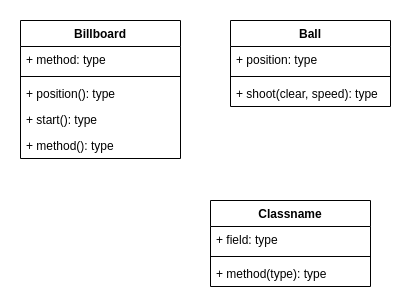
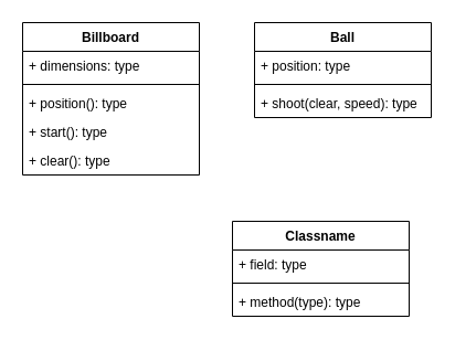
  <mxCell id="0" />
  <mxCell id="1" parent="0" />
  <mxCell id="2" value="Billboard" style="swimlane;fontStyle=1;align=center;verticalAlign=top;childLayout=stackLayout;horizontal=1;startSize=26;horizontalStack=0;resizeParent=1;resizeParentMax=0;resizeLast=0;collapsible=1;marginBottom=0;" parent="1" vertex="1"><mxGeometry x="20" y="20" width="160" height="138" as="geometry" /></mxCell>
- <mxCell id="3" value="+ method: type" style="text;strokeColor=none;fillColor=none;align=left;verticalAlign=top;spacingLeft=4;spacingRight=4;overflow=hidden;rotatable=0;points=[[0,0.5],[1,0.5]];portConstraint=eastwest;" parent="2" vertex="1"><mxGeometry y="26" width="160" height="26" as="geometry" /></mxCell>
+ <mxCell id="3" value="+ dimensions: type" style="text;strokeColor=none;fillColor=none;align=left;verticalAlign=top;spacingLeft=4;spacingRight=4;overflow=hidden;rotatable=0;points=[[0,0.5],[1,0.5]];portConstraint=eastwest;" parent="2" vertex="1"><mxGeometry y="26" width="160" height="26" as="geometry" /></mxCell>
  <mxCell id="4" value="" style="line;strokeWidth=1;fillColor=none;align=left;verticalAlign=middle;spacingTop=-1;spacingLeft=3;spacingRight=3;rotatable=0;labelPosition=right;points=[];portConstraint=eastwest;" parent="2" vertex="1"><mxGeometry y="52" width="160" height="8" as="geometry" /></mxCell>
  <mxCell id="5" value="+ position(): type" style="text;strokeColor=none;fillColor=none;align=left;verticalAlign=top;spacingLeft=4;spacingRight=4;overflow=hidden;rotatable=0;points=[[0,0.5],[1,0.5]];portConstraint=eastwest;" parent="2" vertex="1"><mxGeometry y="60" width="160" height="26" as="geometry" /></mxCell>
  <mxCell id="6" value="+ start(): type" style="text;strokeColor=none;fillColor=none;align=left;verticalAlign=top;spacingLeft=4;spacingRight=4;overflow=hidden;rotatable=0;points=[[0,0.5],[1,0.5]];portConstraint=eastwest;" parent="2" vertex="1"><mxGeometry y="86" width="160" height="26" as="geometry" /></mxCell>
- <mxCell id="7" value="+ method(): type" style="text;strokeColor=none;fillColor=none;align=left;verticalAlign=top;spacingLeft=4;spacingRight=4;overflow=hidden;rotatable=0;points=[[0,0.5],[1,0.5]];portConstraint=eastwest;" parent="2" vertex="1"><mxGeometry y="112" width="160" height="26" as="geometry" /></mxCell>
+ <mxCell id="7" value="+ clear(): type" style="text;strokeColor=none;fillColor=none;align=left;verticalAlign=top;spacingLeft=4;spacingRight=4;overflow=hidden;rotatable=0;points=[[0,0.5],[1,0.5]];portConstraint=eastwest;" parent="2" vertex="1"><mxGeometry y="112" width="160" height="26" as="geometry" /></mxCell>
  <mxCell id="8" value="Ball" style="swimlane;fontStyle=1;align=center;verticalAlign=top;childLayout=stackLayout;horizontal=1;startSize=26;horizontalStack=0;resizeParent=1;resizeParentMax=0;resizeLast=0;collapsible=1;marginBottom=0;" parent="1" vertex="1"><mxGeometry x="230" y="20" width="160" height="86" as="geometry" /></mxCell>
  <mxCell id="9" value="+ position: type" style="text;strokeColor=none;fillColor=none;align=left;verticalAlign=top;spacingLeft=4;spacingRight=4;overflow=hidden;rotatable=0;points=[[0,0.5],[1,0.5]];portConstraint=eastwest;" parent="8" vertex="1"><mxGeometry y="26" width="160" height="26" as="geometry" /></mxCell>
  <mxCell id="10" value="" style="line;strokeWidth=1;fillColor=none;align=left;verticalAlign=middle;spacingTop=-1;spacingLeft=3;spacingRight=3;rotatable=0;labelPosition=right;points=[];portConstraint=eastwest;" parent="8" vertex="1"><mxGeometry y="52" width="160" height="8" as="geometry" /></mxCell>
  <mxCell id="11" value="+ shoot(clear, speed): type" style="text;strokeColor=none;fillColor=none;align=left;verticalAlign=top;spacingLeft=4;spacingRight=4;overflow=hidden;rotatable=0;points=[[0,0.5],[1,0.5]];portConstraint=eastwest;" parent="8" vertex="1"><mxGeometry y="60" width="160" height="26" as="geometry" /></mxCell>
  <mxCell id="12" value="Classname" style="swimlane;fontStyle=1;align=center;verticalAlign=top;childLayout=stackLayout;horizontal=1;startSize=26;horizontalStack=0;resizeParent=1;resizeParentMax=0;resizeLast=0;collapsible=1;marginBottom=0;" parent="1" vertex="1"><mxGeometry x="210" y="200" width="160" height="86" as="geometry" /></mxCell>
  <mxCell id="13" value="+ field: type" style="text;strokeColor=none;fillColor=none;align=left;verticalAlign=top;spacingLeft=4;spacingRight=4;overflow=hidden;rotatable=0;points=[[0,0.5],[1,0.5]];portConstraint=eastwest;" parent="12" vertex="1"><mxGeometry y="26" width="160" height="26" as="geometry" /></mxCell>
  <mxCell id="14" value="" style="line;strokeWidth=1;fillColor=none;align=left;verticalAlign=middle;spacingTop=-1;spacingLeft=3;spacingRight=3;rotatable=0;labelPosition=right;points=[];portConstraint=eastwest;" parent="12" vertex="1"><mxGeometry y="52" width="160" height="8" as="geometry" /></mxCell>
  <mxCell id="15" value="+ method(type): type" style="text;strokeColor=none;fillColor=none;align=left;verticalAlign=top;spacingLeft=4;spacingRight=4;overflow=hidden;rotatable=0;points=[[0,0.5],[1,0.5]];portConstraint=eastwest;" parent="12" vertex="1"><mxGeometry y="60" width="160" height="26" as="geometry" /></mxCell>
